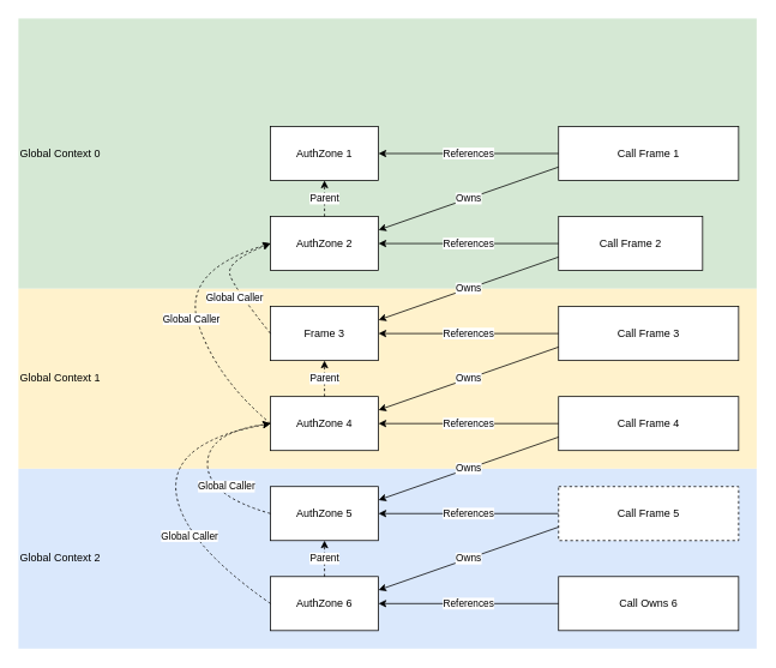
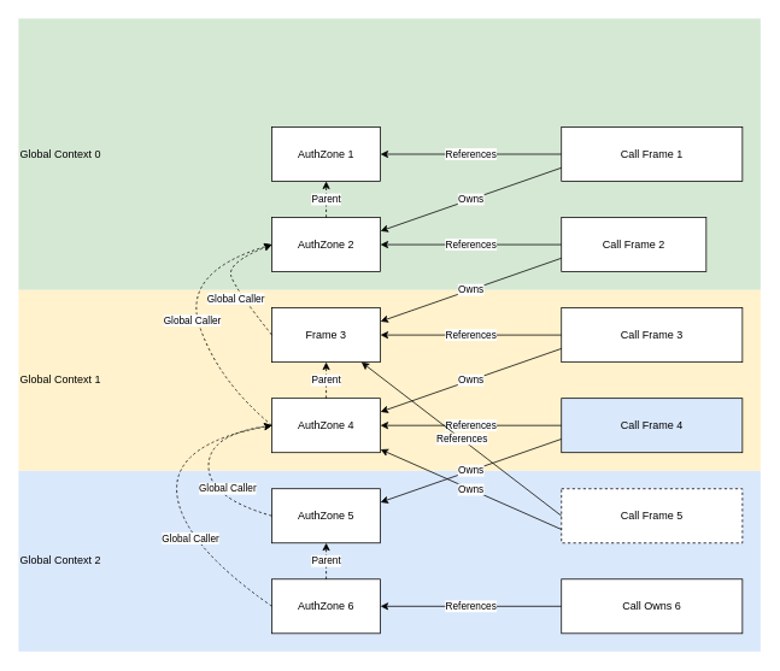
  <mxCell id="0" />
  <mxCell id="1" parent="0" />
  <mxCell id="2" value="Global Context 2" style="rounded=0;whiteSpace=wrap;html=1;align=left;fillColor=#dae8fc;strokeColor=none;" vertex="1" parent="1"><mxGeometry x="20" y="520" width="820" height="200" as="geometry" /></mxCell>
  <mxCell id="3" value="Global Context 1" style="rounded=0;whiteSpace=wrap;html=1;align=left;fillColor=#fff2cc;strokeColor=none;" vertex="1" parent="1"><mxGeometry x="20" y="320" width="820" height="200" as="geometry" /></mxCell>
  <mxCell id="4" value="Global Context 0" style="rounded=0;whiteSpace=wrap;html=1;align=left;fillColor=#d5e8d4;strokeColor=none;" vertex="1" parent="1"><mxGeometry x="20" y="20" width="820" height="300" as="geometry" /></mxCell>
  <mxCell id="5" value="AuthZone 1" style="rounded=0;whiteSpace=wrap;html=1;" vertex="1" parent="1"><mxGeometry x="300" y="140" width="120" height="60" as="geometry" /></mxCell>
  <mxCell id="6" value="Call Frame 1" style="rounded=0;whiteSpace=wrap;html=1;verticalAlign=middle;align=center;" vertex="1" parent="1"><mxGeometry x="620" y="140" width="200" height="60" as="geometry" /></mxCell>
  <mxCell id="7" value="References" style="endArrow=classic;html=1;rounded=0;exitX=0;exitY=0.5;exitDx=0;exitDy=0;entryX=1;entryY=0.5;entryDx=0;entryDy=0;" edge="1" parent="1" source="6" target="5"><mxGeometry width="50" height="50" relative="1" as="geometry"><mxPoint x="700" y="100" as="sourcePoint" /><mxPoint x="260" y="5" as="targetPoint" /></mxGeometry></mxCell>
  <mxCell id="8" value="Call Frame 2" style="rounded=0;whiteSpace=wrap;html=1;verticalAlign=middle;align=center;" vertex="1" parent="1"><mxGeometry x="620" y="240" width="160" height="60" as="geometry" /></mxCell>
  <mxCell id="9" value="AuthZone 2" style="rounded=0;whiteSpace=wrap;html=1;" vertex="1" parent="1"><mxGeometry x="300" y="240" width="120" height="60" as="geometry" /></mxCell>
  <mxCell id="10" value="Owns" style="endArrow=classic;html=1;rounded=0;exitX=0;exitY=0.75;exitDx=0;exitDy=0;entryX=1;entryY=0.25;entryDx=0;entryDy=0;" edge="1" parent="1" source="6" target="9"><mxGeometry width="50" height="50" relative="1" as="geometry"><mxPoint x="630" y="80" as="sourcePoint" /><mxPoint x="430" y="150" as="targetPoint" /></mxGeometry></mxCell>
  <mxCell id="11" value="Parent" style="endArrow=classic;html=1;rounded=0;exitX=0.5;exitY=0;exitDx=0;exitDy=0;entryX=0.5;entryY=1;entryDx=0;entryDy=0;dashed=1;" edge="1" parent="1" source="9" target="5"><mxGeometry width="50" height="50" relative="1" as="geometry"><mxPoint x="630" y="150" as="sourcePoint" /><mxPoint x="430" y="150" as="targetPoint" /></mxGeometry></mxCell>
  <mxCell id="12" value="References" style="endArrow=classic;html=1;rounded=0;exitX=0;exitY=0.5;exitDx=0;exitDy=0;entryX=1;entryY=0.5;entryDx=0;entryDy=0;" edge="1" parent="1" source="8" target="9"><mxGeometry width="50" height="50" relative="1" as="geometry"><mxPoint x="630" y="150" as="sourcePoint" /><mxPoint x="430" y="150" as="targetPoint" /></mxGeometry></mxCell>
  <mxCell id="13" value="Call Frame 3" style="rounded=0;whiteSpace=wrap;html=1;verticalAlign=middle;align=center;" vertex="1" parent="1"><mxGeometry x="620" y="340" width="200" height="60" as="geometry" /></mxCell>
  <mxCell id="14" value="Frame 3" style="rounded=0;whiteSpace=wrap;html=1;fontStyle=0;strokeWidth=1;" vertex="1" parent="1"><mxGeometry x="300" y="340" width="120" height="60" as="geometry" /></mxCell>
  <mxCell id="15" value="References" style="endArrow=classic;html=1;rounded=0;exitX=0;exitY=0.5;exitDx=0;exitDy=0;entryX=1;entryY=0.5;entryDx=0;entryDy=0;" edge="1" parent="1" source="13" target="14"><mxGeometry width="50" height="50" relative="1" as="geometry"><mxPoint x="630" y="250" as="sourcePoint" /><mxPoint x="430" y="250" as="targetPoint" /></mxGeometry></mxCell>
  <mxCell id="16" value="Owns" style="endArrow=classic;html=1;rounded=0;exitX=0;exitY=0.75;exitDx=0;exitDy=0;entryX=1;entryY=0.25;entryDx=0;entryDy=0;" edge="1" parent="1" source="13" target="18"><mxGeometry width="50" height="50" relative="1" as="geometry"><mxPoint x="630" y="165" as="sourcePoint" /><mxPoint x="430" y="245" as="targetPoint" /></mxGeometry></mxCell>
- <mxCell id="17" value="Call Frame 4" style="rounded=0;whiteSpace=wrap;html=1;verticalAlign=middle;align=center;" vertex="1" parent="1"><mxGeometry x="620" y="440" width="200" height="60" as="geometry" /></mxCell>
+ <mxCell id="17" value="Call Frame 4" style="rounded=0;whiteSpace=wrap;html=1;verticalAlign=middle;align=center;fillColor=#dae8fc;" vertex="1" parent="1"><mxGeometry x="620" y="440" width="200" height="60" as="geometry" /></mxCell>
  <mxCell id="18" value="AuthZone 4" style="rounded=0;whiteSpace=wrap;html=1;fontStyle=0;strokeWidth=1;" vertex="1" parent="1"><mxGeometry x="300" y="440" width="120" height="60" as="geometry" /></mxCell>
  <mxCell id="19" value="References" style="endArrow=classic;html=1;rounded=0;exitX=0;exitY=0.5;exitDx=0;exitDy=0;entryX=1;entryY=0.5;entryDx=0;entryDy=0;" edge="1" parent="1" source="17" target="18"><mxGeometry width="50" height="50" relative="1" as="geometry"><mxPoint x="630" y="370" as="sourcePoint" /><mxPoint x="430" y="370" as="targetPoint" /></mxGeometry></mxCell>
  <mxCell id="20" value="&lt;div&gt;Global Caller&lt;/div&gt;" style="curved=1;endArrow=classic;html=1;rounded=0;exitX=0;exitY=0.5;exitDx=0;exitDy=0;entryX=0;entryY=0.5;entryDx=0;entryDy=0;dashed=1;" edge="1" parent="1" source="14" target="9"><mxGeometry x="-0.248" y="6" width="50" height="50" relative="1" as="geometry"><mxPoint x="500" y="340" as="sourcePoint" /><mxPoint x="550" y="290" as="targetPoint" /><Array as="points"><mxPoint x="260" y="320" /><mxPoint x="250" y="290" /></Array><mxPoint as="offset" /></mxGeometry></mxCell>
  <mxCell id="21" value="&lt;div&gt;Global Caller&lt;/div&gt;" style="curved=1;endArrow=classic;html=1;rounded=0;exitX=0;exitY=0.5;exitDx=0;exitDy=0;entryX=0;entryY=0.5;entryDx=0;entryDy=0;dashed=1;" edge="1" parent="1" source="18" target="9"><mxGeometry x="-0.027" y="6" width="50" height="50" relative="1" as="geometry"><mxPoint x="310" y="430" as="sourcePoint" /><mxPoint x="310" y="260" as="targetPoint" /><Array as="points"><mxPoint x="240" y="420" /><mxPoint x="200" y="300" /></Array><mxPoint as="offset" /></mxGeometry></mxCell>
  <mxCell id="22" value="Call Frame 5" style="rounded=0;whiteSpace=wrap;html=1;verticalAlign=middle;align=center;dashed=1;" vertex="1" parent="1"><mxGeometry x="620" y="540" width="200" height="60" as="geometry" /></mxCell>
  <mxCell id="23" value="AuthZone 5" style="rounded=0;whiteSpace=wrap;html=1;fontStyle=0;strokeWidth=1;" vertex="1" parent="1"><mxGeometry x="300" y="540" width="120" height="60" as="geometry" /></mxCell>
- <mxCell id="24" value="References" style="endArrow=classic;html=1;rounded=0;exitX=0;exitY=0.5;exitDx=0;exitDy=0;entryX=1;entryY=0.5;entryDx=0;entryDy=0;" edge="1" parent="1" source="22" target="23"><mxGeometry width="50" height="50" relative="1" as="geometry"><mxPoint x="630" y="470" as="sourcePoint" /><mxPoint x="430" y="470" as="targetPoint" /></mxGeometry></mxCell>
+ <mxCell id="24" value="References" style="endArrow=classic;html=1;rounded=0;exitX=0;exitY=0.5;exitDx=0;exitDy=0;" edge="1" parent="1" source="22" target="14"><mxGeometry width="50" height="50" relative="1" as="geometry"><mxPoint x="630" y="470" as="sourcePoint" /><mxPoint x="430" y="470" as="targetPoint" /></mxGeometry></mxCell>
  <mxCell id="25" value="Owns" style="endArrow=classic;html=1;rounded=0;exitX=0;exitY=0.75;exitDx=0;exitDy=0;entryX=1;entryY=0.25;entryDx=0;entryDy=0;" edge="1" parent="1" source="8" target="14"><mxGeometry width="50" height="50" relative="1" as="geometry"><mxPoint x="630" y="165" as="sourcePoint" /><mxPoint x="430" y="245" as="targetPoint" /></mxGeometry></mxCell>
  <mxCell id="26" value="Owns" style="endArrow=classic;html=1;rounded=0;exitX=0;exitY=0.75;exitDx=0;exitDy=0;entryX=1;entryY=0.25;entryDx=0;entryDy=0;" edge="1" parent="1" source="17" target="23"><mxGeometry width="50" height="50" relative="1" as="geometry"><mxPoint x="630" y="375" as="sourcePoint" /><mxPoint x="430" y="465" as="targetPoint" /></mxGeometry></mxCell>
  <mxCell id="27" value="&lt;div&gt;Global Caller&lt;/div&gt;" style="curved=1;endArrow=classic;html=1;rounded=0;exitX=0;exitY=0.5;exitDx=0;exitDy=0;entryX=0;entryY=0.5;entryDx=0;entryDy=0;dashed=1;" edge="1" parent="1" source="23" target="18"><mxGeometry x="-0.224" y="-21" width="50" height="50" relative="1" as="geometry"><mxPoint x="310" y="480" as="sourcePoint" /><mxPoint x="310" y="360" as="targetPoint" /><Array as="points"><mxPoint x="230" y="550" /><mxPoint x="230" y="480" /></Array><mxPoint as="offset" /></mxGeometry></mxCell>
  <mxCell id="28" value="Call Owns 6" style="rounded=0;whiteSpace=wrap;html=1;verticalAlign=middle;align=center;" vertex="1" parent="1"><mxGeometry x="620" y="640" width="200" height="60" as="geometry" /></mxCell>
  <mxCell id="29" value="AuthZone 6" style="rounded=0;whiteSpace=wrap;html=1;fontStyle=0;strokeWidth=1;" vertex="1" parent="1"><mxGeometry x="300" y="640" width="120" height="60" as="geometry" /></mxCell>
  <mxCell id="30" value="References" style="endArrow=classic;html=1;rounded=0;exitX=0;exitY=0.5;exitDx=0;exitDy=0;entryX=1;entryY=0.5;entryDx=0;entryDy=0;" edge="1" parent="1" source="28" target="29"><mxGeometry width="50" height="50" relative="1" as="geometry"><mxPoint x="630" y="570" as="sourcePoint" /><mxPoint x="430" y="570" as="targetPoint" /></mxGeometry></mxCell>
- <mxCell id="31" value="Owns" style="endArrow=classic;html=1;rounded=0;exitX=0;exitY=0.75;exitDx=0;exitDy=0;entryX=1;entryY=0.25;entryDx=0;entryDy=0;" edge="1" parent="1" source="22" target="29"><mxGeometry width="50" height="50" relative="1" as="geometry"><mxPoint x="630" y="495" as="sourcePoint" /><mxPoint x="430" y="565" as="targetPoint" /></mxGeometry></mxCell>
+ <mxCell id="31" value="Owns" style="endArrow=classic;html=1;rounded=0;exitX=0;exitY=0.75;exitDx=0;exitDy=0;" edge="1" parent="1" source="22" target="18"><mxGeometry width="50" height="50" relative="1" as="geometry"><mxPoint x="630" y="495" as="sourcePoint" /><mxPoint x="430" y="565" as="targetPoint" /></mxGeometry></mxCell>
  <mxCell id="32" value="Parent" style="endArrow=classic;html=1;rounded=0;exitX=0.5;exitY=0;exitDx=0;exitDy=0;entryX=0.5;entryY=1;entryDx=0;entryDy=0;dashed=1;" edge="1" parent="1" source="29" target="23"><mxGeometry width="50" height="50" relative="1" as="geometry"><mxPoint x="370" y="550" as="sourcePoint" /><mxPoint x="370" y="510" as="targetPoint" /></mxGeometry></mxCell>
  <mxCell id="33" value="&lt;div&gt;Global Caller&lt;/div&gt;" style="curved=1;endArrow=classic;html=1;rounded=0;exitX=0;exitY=0.5;exitDx=0;exitDy=0;entryX=0;entryY=0.5;entryDx=0;entryDy=0;dashed=1;" edge="1" parent="1" source="29" target="18"><mxGeometry x="-0.27" y="-10" width="50" height="50" relative="1" as="geometry"><mxPoint x="310" y="580" as="sourcePoint" /><mxPoint x="310" y="360" as="targetPoint" /><Array as="points"><mxPoint x="200" y="600" /><mxPoint x="190" y="490" /></Array><mxPoint as="offset" /></mxGeometry></mxCell>
  <mxCell id="34" value="Parent" style="endArrow=classic;html=1;rounded=0;exitX=0.5;exitY=0;exitDx=0;exitDy=0;entryX=0.5;entryY=1;entryDx=0;entryDy=0;dashed=1;" edge="1" parent="1" source="18" target="14"><mxGeometry width="50" height="50" relative="1" as="geometry"><mxPoint x="370" y="550" as="sourcePoint" /><mxPoint x="370" y="510" as="targetPoint" /></mxGeometry></mxCell>
